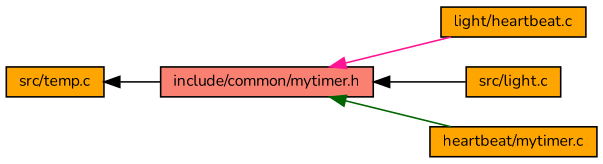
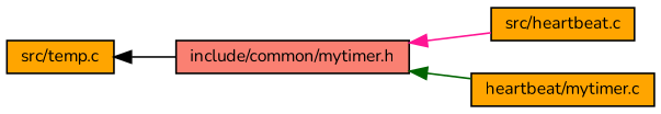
  digraph {
    fontname=Nunito
    rankdir=LR
    node [color=black fillcolor=orange fontname=Nunito fontsize=10 shape=record style=filled]
    edge [color=black dir=back fontname=Nunito fontsize=10 labelfontname=Helvetica labelfontsize=10 style=solid]
    n1 [fillcolor=salmon fontcolor=black height=0.2 label="include/common/mytimer.h" width=0.4]
-   n2 [height=0.2 label="light/heartbeat.c" width=0.4]
-   n3 [height=0.2 label="src/light.c" width=0.4]
+   n2 [height=0.2 label="src/heartbeat.c" width=0.4]
    n4 [height=0.2 label="heartbeat/mytimer.c" width=0.4]
    n5 [height=0.2 label="src/temp.c" width=0.4]
    n1 -> n2 [color=deeppink]
-   n1 -> n3
    n1 -> n4 [color=darkgreen]
    n5 -> n1
  }
